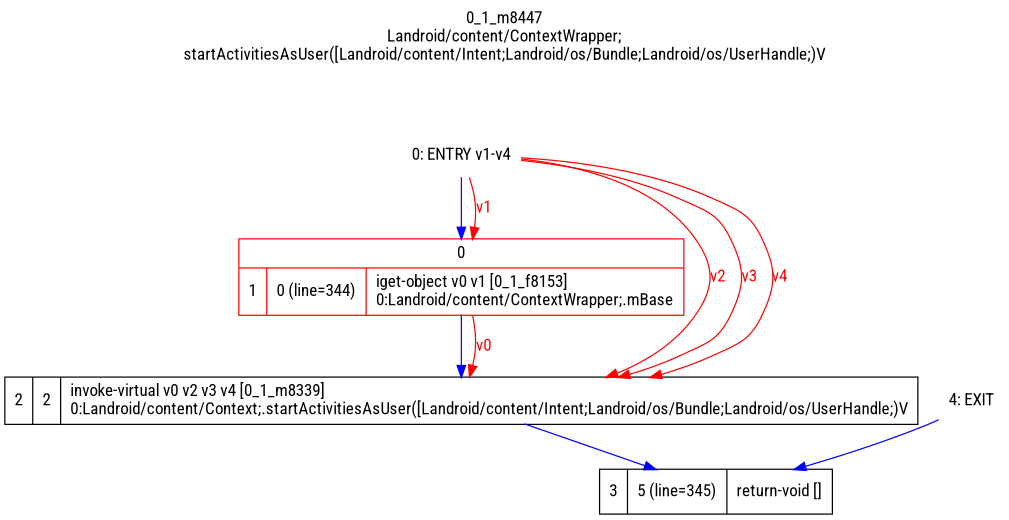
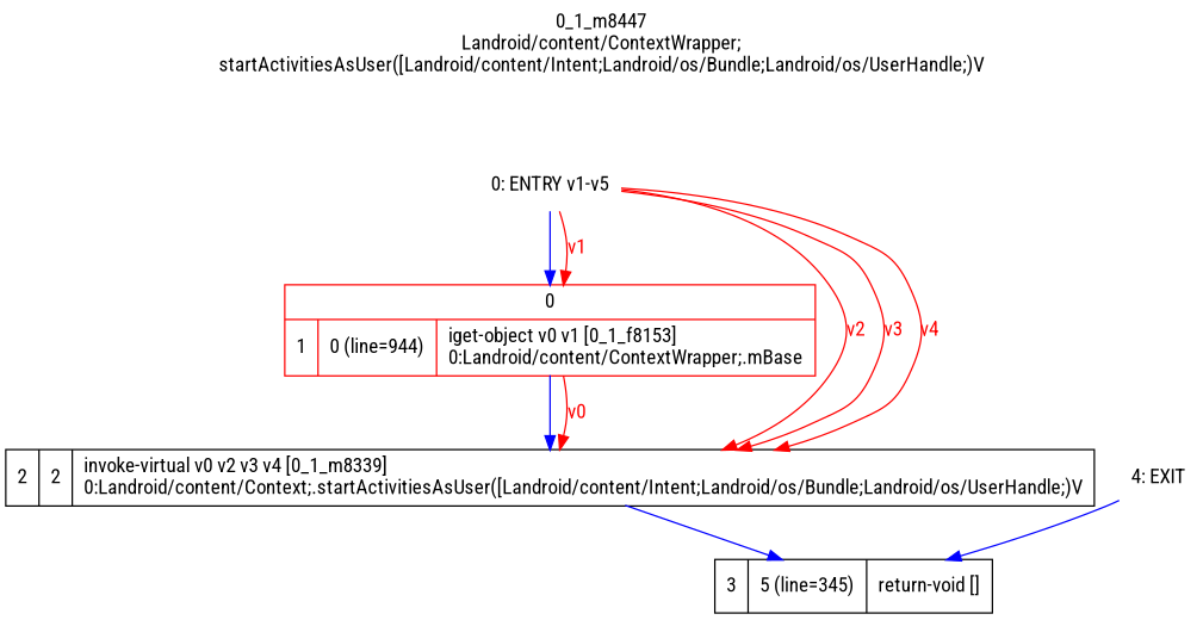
  digraph {
    fontname="Roboto Condensed"
    label="0_1_m8447\nLandroid/content/ContextWrapper;\nstartActivitiesAsUser([Landroid/content/Intent;Landroid/os/Bundle;Landroid/os/UserHandle;)V"
    labelloc=t
    rankdir=UD
    node [fontname="Roboto Condensed" shape=record]
    edge [color=red fontcolor=red fontname="Roboto Condensed"]
-   n1 [label="0: ENTRY v1-v4" shape=plaintext]
-   n2 [color=red label="{0|{1|0 (line=344)|iget-object v0 v1 [0_1_f8153]\l0:Landroid/content/ContextWrapper;.mBase\l}}"]
+   n1 [label="0: ENTRY v1-v5" shape=plaintext]
+   n2 [color=red label="{0|{1|0 (line=944)|iget-object v0 v1 [0_1_f8153]\l0:Landroid/content/ContextWrapper;.mBase\l}}"]
    n3 [label="2|2|invoke-virtual v0 v2 v3 v4 [0_1_m8339]\l0:Landroid/content/Context;.startActivitiesAsUser([Landroid/content/Intent;Landroid/os/Bundle;Landroid/os/UserHandle;)V\l"]
    n4 [label="3|5 (line=345)|return-void []\l"]
    n5 [label="4: EXIT" shape=plaintext]
    n1 -> n2 [color=blue fontcolor=blue weight=100]
    n1 -> n2 [label=v1]
    n1 -> n3 [label=v2]
    n1 -> n3 [label=v3]
    n1 -> n3 [label=v4]
    n2 -> n3 [color=blue fontcolor=blue weight=100]
    n2 -> n3 [label=v0]
    n3 -> n4 [color=blue fontcolor=blue weight=100]
    n5 -> n4 [color=blue fontcolor=blue weight=100]
  }
